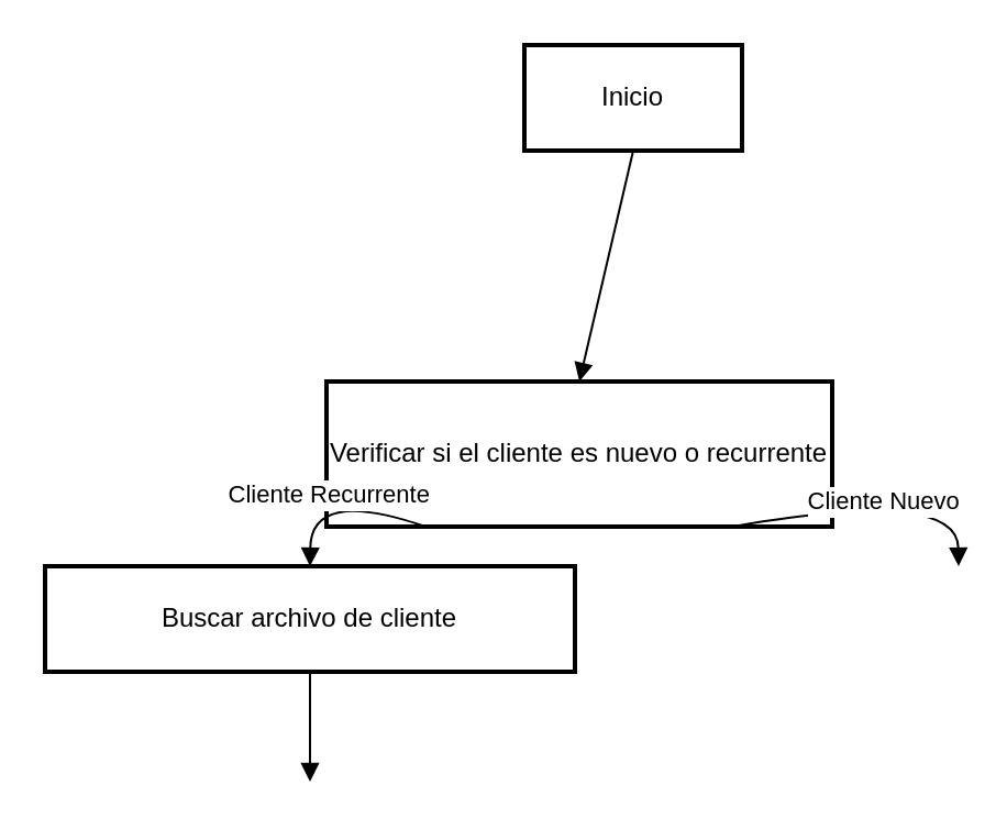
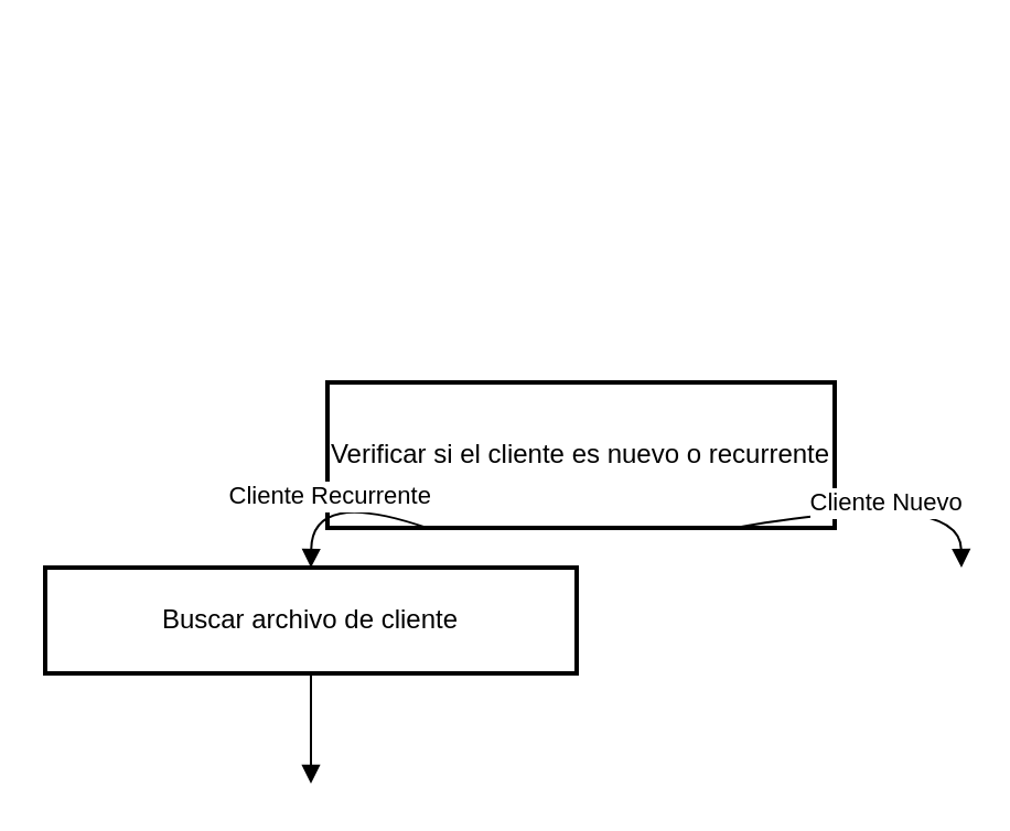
  <mxCell id="0" />
  <mxCell id="1" parent="0" />
- <mxCell id="2" value="Inicio" style="whiteSpace=wrap;strokeWidth=2;" vertex="1" parent="1"><mxGeometry x="238" y="20" width="99" height="48" as="geometry" /></mxCell>
  <mxCell id="3" value="Verificar si el cliente es nuevo o recurrente" style="whiteSpace=wrap;strokeWidth=2;" vertex="1" parent="1"><mxGeometry x="148" y="173" width="230" height="66" as="geometry" /></mxCell>
  <mxCell id="4" value="Buscar archivo de cliente" style="whiteSpace=wrap;strokeWidth=2;" vertex="1" parent="1"><mxGeometry x="20" y="257" width="241" height="48" as="geometry" /></mxCell>
- <mxCell id="5" value="" style="curved=1;startArrow=none;endArrow=block;exitX=0.5;exitY=1.01;entryX=0.5;entryY=0.01;rounded=0;" edge="1" parent="1" source="2" target="3"><mxGeometry relative="1" as="geometry"><Array as="points" /></mxGeometry></mxCell>
  <mxCell id="6" value="Cliente Nuevo" style="curved=1;startArrow=none;endArrow=block;exitX=0.81;exitY=1.01;entryX=0.5;entryY=0;rounded=0;" edge="1" parent="1" source="3"><mxGeometry relative="1" as="geometry"><Array as="points"><mxPoint x="435" y="221" /></Array><mxPoint x="435.5" y="257" as="targetPoint" /></mxGeometry></mxCell>
  <mxCell id="7" value="Cliente Recurrente" style="curved=1;startArrow=none;endArrow=block;exitX=0.19;exitY=1.01;entryX=0.5;entryY=0;rounded=0;" edge="1" parent="1" source="3" target="4"><mxGeometry relative="1" as="geometry"><Array as="points"><mxPoint x="141" y="221" /></Array></mxGeometry></mxCell>
  <mxCell id="8" value="" style="curved=1;startArrow=none;endArrow=block;exitX=0.5;exitY=1;entryX=0.5;entryY=0;rounded=0;" edge="1" parent="1" source="4"><mxGeometry relative="1" as="geometry"><Array as="points" /><mxPoint x="140.5" y="355" as="targetPoint" /></mxGeometry></mxCell>
